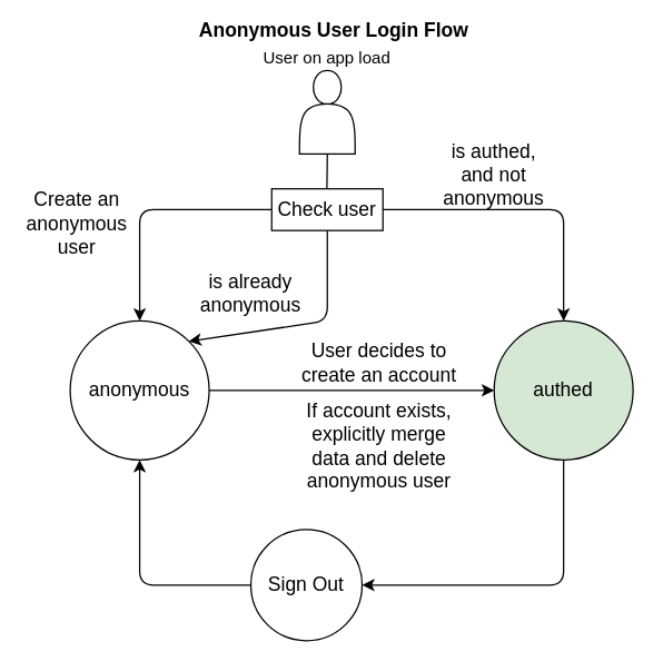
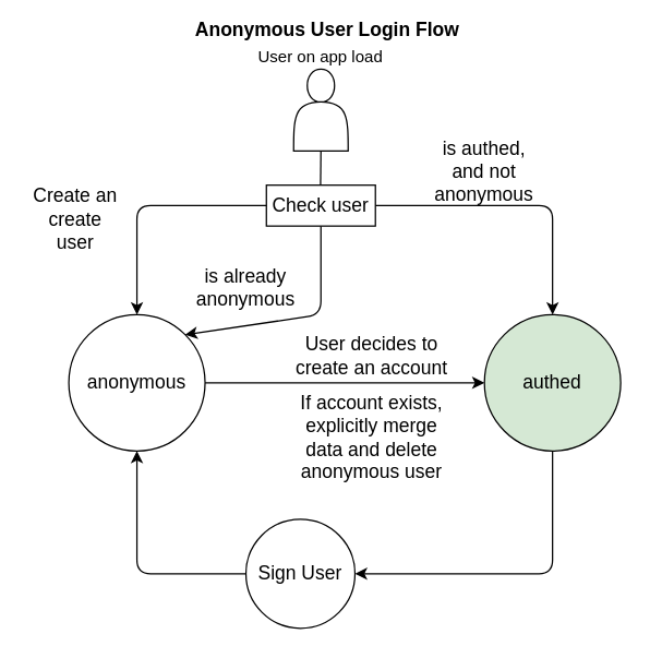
  <mxCell id="0" />
  <mxCell id="1" parent="0" />
  <mxCell id="2" value="" style="shape=actor;whiteSpace=wrap;html=1;" vertex="1" parent="1"><mxGeometry x="215" y="50" width="40" height="60" as="geometry" /></mxCell>
  <mxCell id="3" value="Anonymous User Login Flow" style="text;html=1;strokeColor=none;fillColor=none;align=center;verticalAlign=middle;whiteSpace=wrap;rounded=0;fontSize=14;fontStyle=1" vertex="1" parent="1"><mxGeometry x="125" y="20" width="230" as="geometry" /></mxCell>
  <mxCell id="4" value="User on app load" style="text;html=1;strokeColor=none;fillColor=none;align=center;verticalAlign=middle;whiteSpace=wrap;rounded=0;" vertex="1" parent="1"><mxGeometry x="155" y="40" width="160" as="geometry" /></mxCell>
  <mxCell id="5" value="" style="endArrow=classic;html=1;fontSize=14;entryX=0.5;entryY=0;entryDx=0;entryDy=0;" edge="1" parent="1" target="14"><mxGeometry width="50" height="50" relative="1" as="geometry"><mxPoint x="234" y="150" as="sourcePoint" /><mxPoint x="234.17" y="250" as="targetPoint" /><Array as="points"><mxPoint x="100" y="150" /></Array></mxGeometry></mxCell>
  <mxCell id="6" value="" style="endArrow=classic;html=1;fontSize=14;exitX=0.5;exitY=1;exitDx=0;exitDy=0;entryX=1;entryY=0.5;entryDx=0;entryDy=0;" edge="1" parent="1" source="15" target="12"><mxGeometry width="50" height="50" relative="1" as="geometry"><mxPoint x="460" y="560" as="sourcePoint" /><mxPoint x="460" y="600" as="targetPoint" /><Array as="points"><mxPoint x="405" y="420" /></Array></mxGeometry></mxCell>
- <mxCell id="7" value="Create an anonymous user" style="text;html=1;strokeColor=none;fillColor=none;align=center;verticalAlign=middle;whiteSpace=wrap;rounded=0;fontSize=14;" vertex="1" parent="1"><mxGeometry x="20" y="150" width="70" height="20" as="geometry" /></mxCell>
+ <mxCell id="7" value="Create an create user" style="text;html=1;strokeColor=none;fillColor=none;align=center;verticalAlign=middle;whiteSpace=wrap;rounded=0;fontSize=14;" vertex="1" parent="1"><mxGeometry x="20" y="150" width="70" height="20" as="geometry" /></mxCell>
  <mxCell id="8" value="User decides to create an account" style="text;html=1;strokeColor=none;fillColor=none;align=center;verticalAlign=middle;whiteSpace=wrap;rounded=0;fontSize=14;" vertex="1" parent="1"><mxGeometry x="210" y="250" width="125" height="20" as="geometry" /></mxCell>
  <mxCell id="9" value="is already anonymous" style="text;html=1;strokeColor=none;fillColor=none;align=center;verticalAlign=middle;whiteSpace=wrap;rounded=0;fontSize=14;" vertex="1" parent="1"><mxGeometry x="145" y="200" width="70" height="20" as="geometry" /></mxCell>
  <mxCell id="10" value="is authed, and not anonymous" style="text;html=1;strokeColor=none;fillColor=none;align=center;verticalAlign=middle;whiteSpace=wrap;rounded=0;fontSize=14;" vertex="1" parent="1"><mxGeometry x="320" y="115" width="70" height="20" as="geometry" /></mxCell>
  <mxCell id="11" value="" style="endArrow=none;html=1;fontSize=14;entryX=0.5;entryY=1;entryDx=0;entryDy=0;" edge="1" parent="1" target="2"><mxGeometry width="50" height="50" relative="1" as="geometry"><mxPoint x="234.58" y="150" as="sourcePoint" /><mxPoint x="234.58" y="130" as="targetPoint" /></mxGeometry></mxCell>
- <mxCell id="12" value="Sign Out" style="ellipse;whiteSpace=wrap;html=1;aspect=fixed;fontSize=14;" vertex="1" parent="1"><mxGeometry x="180" y="380" width="80" height="80" as="geometry" /></mxCell>
+ <mxCell id="12" value="Sign User" style="ellipse;whiteSpace=wrap;html=1;aspect=fixed;fontSize=14;" vertex="1" parent="1"><mxGeometry x="180" y="380" width="80" height="80" as="geometry" /></mxCell>
  <mxCell id="13" style="edgeStyle=orthogonalEdgeStyle;rounded=0;orthogonalLoop=1;jettySize=auto;html=1;entryX=0;entryY=0.5;entryDx=0;entryDy=0;fontSize=14;" edge="1" parent="1" source="14" target="15"><mxGeometry relative="1" as="geometry" /></mxCell>
  <mxCell id="14" value="anonymous" style="ellipse;whiteSpace=wrap;html=1;aspect=fixed;fontSize=14;" vertex="1" parent="1"><mxGeometry x="50" y="230" width="100" height="100" as="geometry" /></mxCell>
  <mxCell id="15" value="authed" style="ellipse;whiteSpace=wrap;html=1;aspect=fixed;fontSize=14;fillColor=#d5e8d4;" vertex="1" parent="1"><mxGeometry x="355" y="230" width="100" height="100" as="geometry" /></mxCell>
  <mxCell id="16" value="" style="endArrow=classic;html=1;fontSize=14;entryX=0.5;entryY=0;entryDx=0;entryDy=0;" edge="1" parent="1" target="15"><mxGeometry width="50" height="50" relative="1" as="geometry"><mxPoint x="230" y="150" as="sourcePoint" /><mxPoint x="130" y="210" as="targetPoint" /><Array as="points"><mxPoint x="405" y="150" /></Array></mxGeometry></mxCell>
  <mxCell id="17" value="" style="endArrow=classic;html=1;fontSize=14;exitX=0.5;exitY=1;exitDx=0;exitDy=0;entryX=1;entryY=0;entryDx=0;entryDy=0;" edge="1" parent="1" source="18" target="14"><mxGeometry width="50" height="50" relative="1" as="geometry"><mxPoint x="230" y="200" as="sourcePoint" /><mxPoint x="100" y="220" as="targetPoint" /><Array as="points"><mxPoint x="235" y="230" /></Array></mxGeometry></mxCell>
  <mxCell id="18" value="Check user" style="rounded=0;whiteSpace=wrap;html=1;fontSize=14;" vertex="1" parent="1"><mxGeometry x="195" y="135" width="80" height="30" as="geometry" /></mxCell>
  <mxCell id="19" value="" style="endArrow=classic;html=1;fontSize=14;exitX=0;exitY=0.5;exitDx=0;exitDy=0;entryX=0.5;entryY=1;entryDx=0;entryDy=0;" edge="1" parent="1" source="12" target="14"><mxGeometry width="50" height="50" relative="1" as="geometry"><mxPoint x="340" y="450" as="sourcePoint" /><mxPoint x="195" y="610" as="targetPoint" /><Array as="points"><mxPoint x="100" y="420" /></Array></mxGeometry></mxCell>
  <mxCell id="20" value="If account exists, explicitly merge data and delete anonymous user" style="text;html=1;strokeColor=none;fillColor=none;align=center;verticalAlign=middle;whiteSpace=wrap;rounded=0;fontSize=14;" vertex="1" parent="1"><mxGeometry x="210" y="310" width="125" height="20" as="geometry" /></mxCell>
